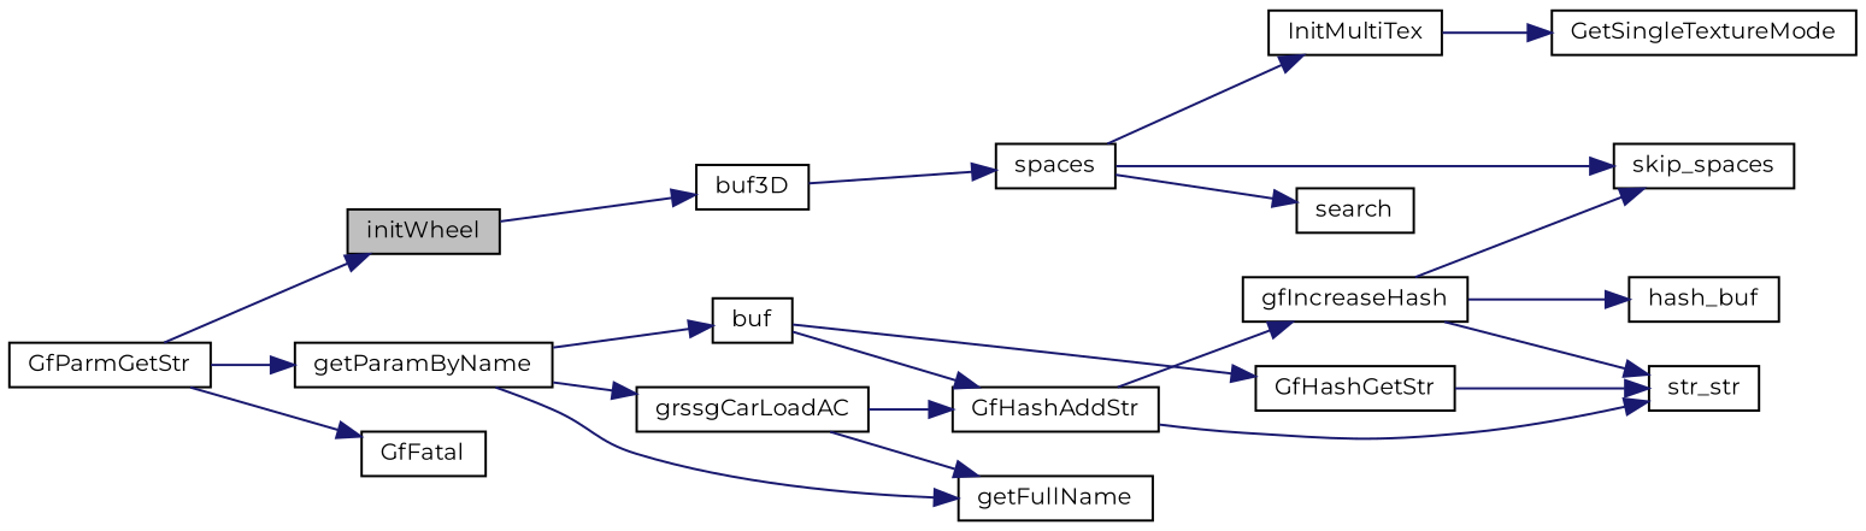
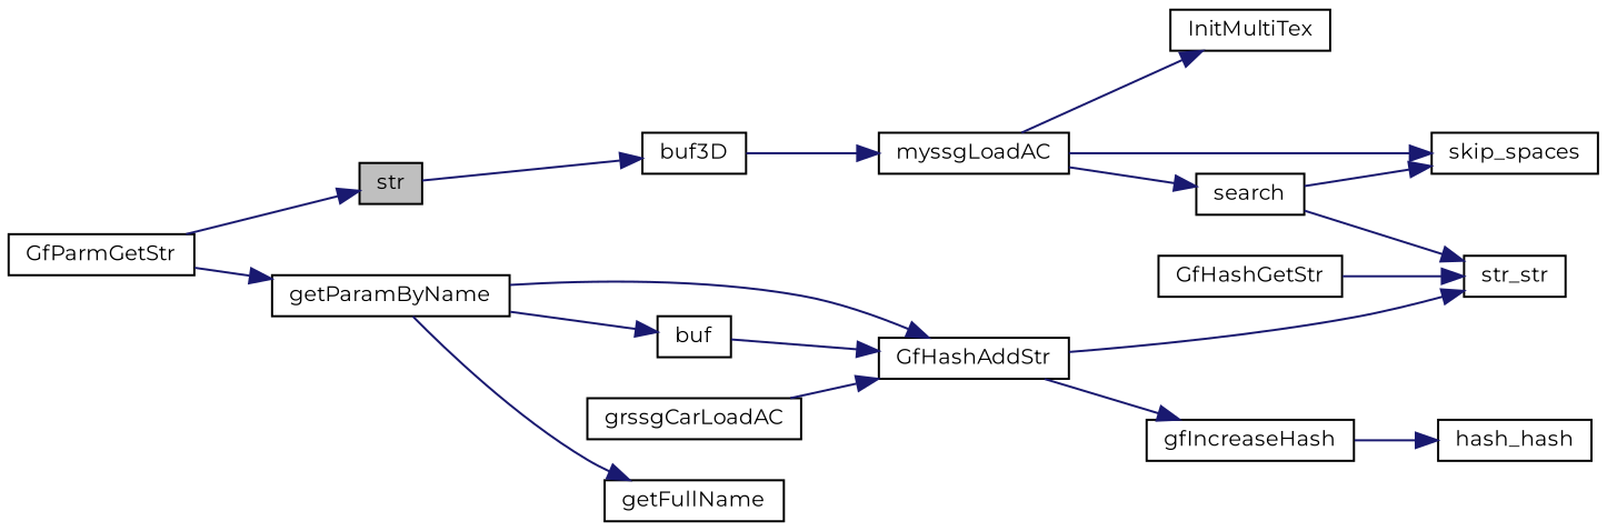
  digraph {
    fontname=Montserrat
    rankdir=LR
    node [color=black fillcolor=white fontname=Montserrat fontsize=10 shape=record style=filled]
    edge [color=midnightblue fontname=Montserrat fontsize=10 labelfontname=Helvetica labelfontsize=10 style=solid]
-   n1 [fillcolor=grey75 fontcolor=black height=0.2 label=initWheel width=0.4]
+   n1 [fillcolor=grey75 fontcolor=black height=0.2 label=str width=0.4]
    n2 [height=0.2 label=buf3D width=0.4]
    n3 [height=0.2 label=GfParmGetStr width=0.4]
-   n4 [height=0.2 label=GfFatal width=0.4]
    n5 [height=0.2 label=getParamByName width=0.4]
-   n6 [height=0.2 label=spaces width=0.4]
+   n6 [height=0.2 label=myssgLoadAC width=0.4]
    n7 [height=0.2 label=getFullName width=0.4]
    n8 [height=0.2 label=buf width=0.4]
    n9 [height=0.2 label=grssgCarLoadAC width=0.4]
    n10 [height=0.2 label=GfHashGetStr width=0.4]
    n11 [height=0.2 label=str_str width=0.4]
    n12 [height=0.2 label=GfHashAddStr width=0.4]
    n13 [height=0.2 label=gfIncreaseHash width=0.4]
-   n14 [height=0.2 label=hash_buf width=0.4]
+   n14 [height=0.2 label=hash_hash width=0.4]
    n15 [height=0.2 label=InitMultiTex width=0.4]
    n16 [height=0.2 label=skip_spaces width=0.4]
    n17 [height=0.2 label=search width=0.4]
-   n18 [height=0.2 label=GetSingleTextureMode width=0.4]
    n1 -> n2
    n2 -> n6
    n3 -> n1
-   n3 -> n4
    n3 -> n5
    n5 -> n7
    n5 -> n8
-   n5 -> n9
+   n5 -> n12
    n6 -> n15
    n6 -> n16
    n6 -> n17
-   n8 -> n10
    n8 -> n12
-   n9 -> n7
    n9 -> n12
    n10 -> n11
    n12 -> n11
    n12 -> n13
-   n13 -> n11
+   n17 -> n11
    n13 -> n14
-   n15 -> n18
-   n13 -> n16
+   n17 -> n16
  }
